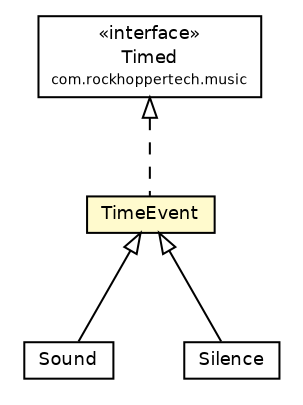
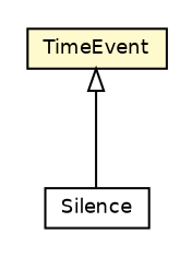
  digraph {
    nodesep=0.25
    ranksep=0.5
    node [fontcolor=black fontname=Helvetica fontsize=9.0 shape=plaintext]
    edge [arrowtail=empty dir=back fontname=Helvetica fontsize=10 headport=p labelfontname=Helvetica labelfontsize=10 tailport=p]
-   n1 [label=<<table title="com.rockhoppertech.music.Timed" border="0" cellborder="1" cellspacing="0" cellpadding="2" port="p" href="../../Timed.html"> 		<tr><td><table border="0" cellspacing="0" cellpadding="1"> <tr><td align="center" balign="center"> &#171;interface&#187; </td></tr> <tr><td align="center" balign="center"> Timed </td></tr> <tr><td align="center" balign="center"><font point-size="7.0"> com.rockhoppertech.music </font></td></tr> 		</table></td></tr> 		</table>>]
    n2 [label=<<table title="com.rockhoppertech.music.series.time.TimeEvent" border="0" cellborder="1" cellspacing="0" cellpadding="2" port="p" bgcolor="lemonChiffon" href="./TimeEvent.html"> 		<tr><td><table border="0" cellspacing="0" cellpadding="1"> <tr><td align="center" balign="center"> TimeEvent </td></tr> 		</table></td></tr> 		</table>>]
-   n3 [label=<<table title="com.rockhoppertech.music.series.time.Sound" border="0" cellborder="1" cellspacing="0" cellpadding="2" port="p" href="./Sound.html"> 		<tr><td><table border="0" cellspacing="0" cellpadding="1"> <tr><td align="center" balign="center"> Sound </td></tr> 		</table></td></tr> 		</table>>]
    n4 [label=<<table title="com.rockhoppertech.music.series.time.Silence" border="0" cellborder="1" cellspacing="0" cellpadding="2" port="p" href="./Silence.html"> 		<tr><td><table border="0" cellspacing="0" cellpadding="1"> <tr><td align="center" balign="center"> Silence </td></tr> 		</table></td></tr> 		</table>>]
-   n1 -> n2 [style=dashed]
-   n2 -> n3
    n2 -> n4
  }
